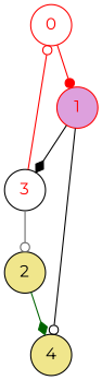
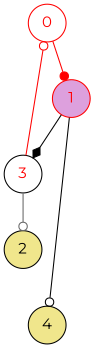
  digraph {
    fontname=Montserrat
    node [fillcolor=white fontcolor=red fontname=Montserrat shape=circle style=filled]
    edge [arrowhead=odot color=red fontname=Montserrat]
    n1 [color=red label=0]
    n2 [color=red fillcolor=plum label=1]
    n3 [color=black label=3]
    n4 [fillcolor=khaki label=4 fontcolor=""]
    n5 [fillcolor=khaki label=2 fontcolor=""]
    subgraph sub_1 {
      rank=same
    }
    n1 -> n2 [arrowhead=dot]
    n2 -> n3 [arrowhead=diamond color=black]
    n2 -> n4 [color=black]
    n3 -> n1
    n3 -> n5 [color=gray40]
-   n5 -> n4 [arrowhead=diamond color=darkgreen]
  }
